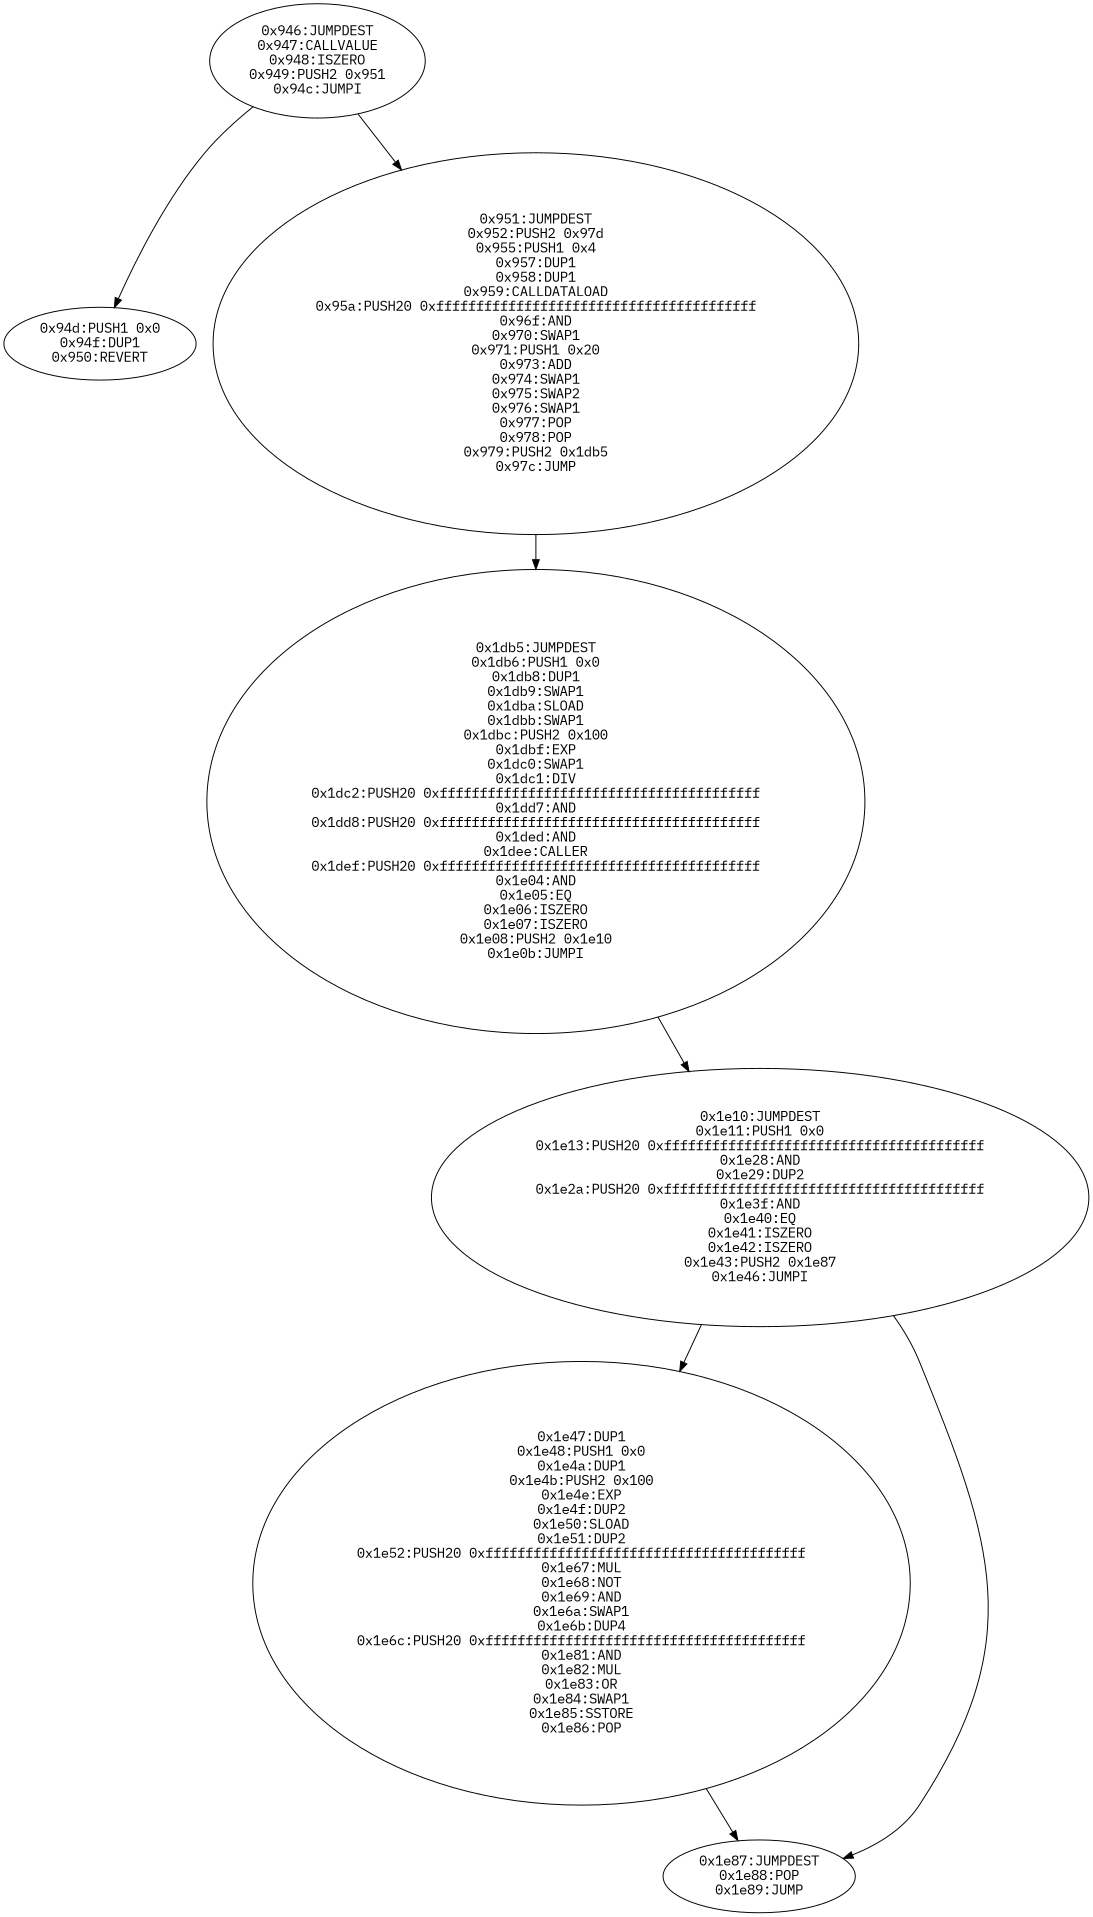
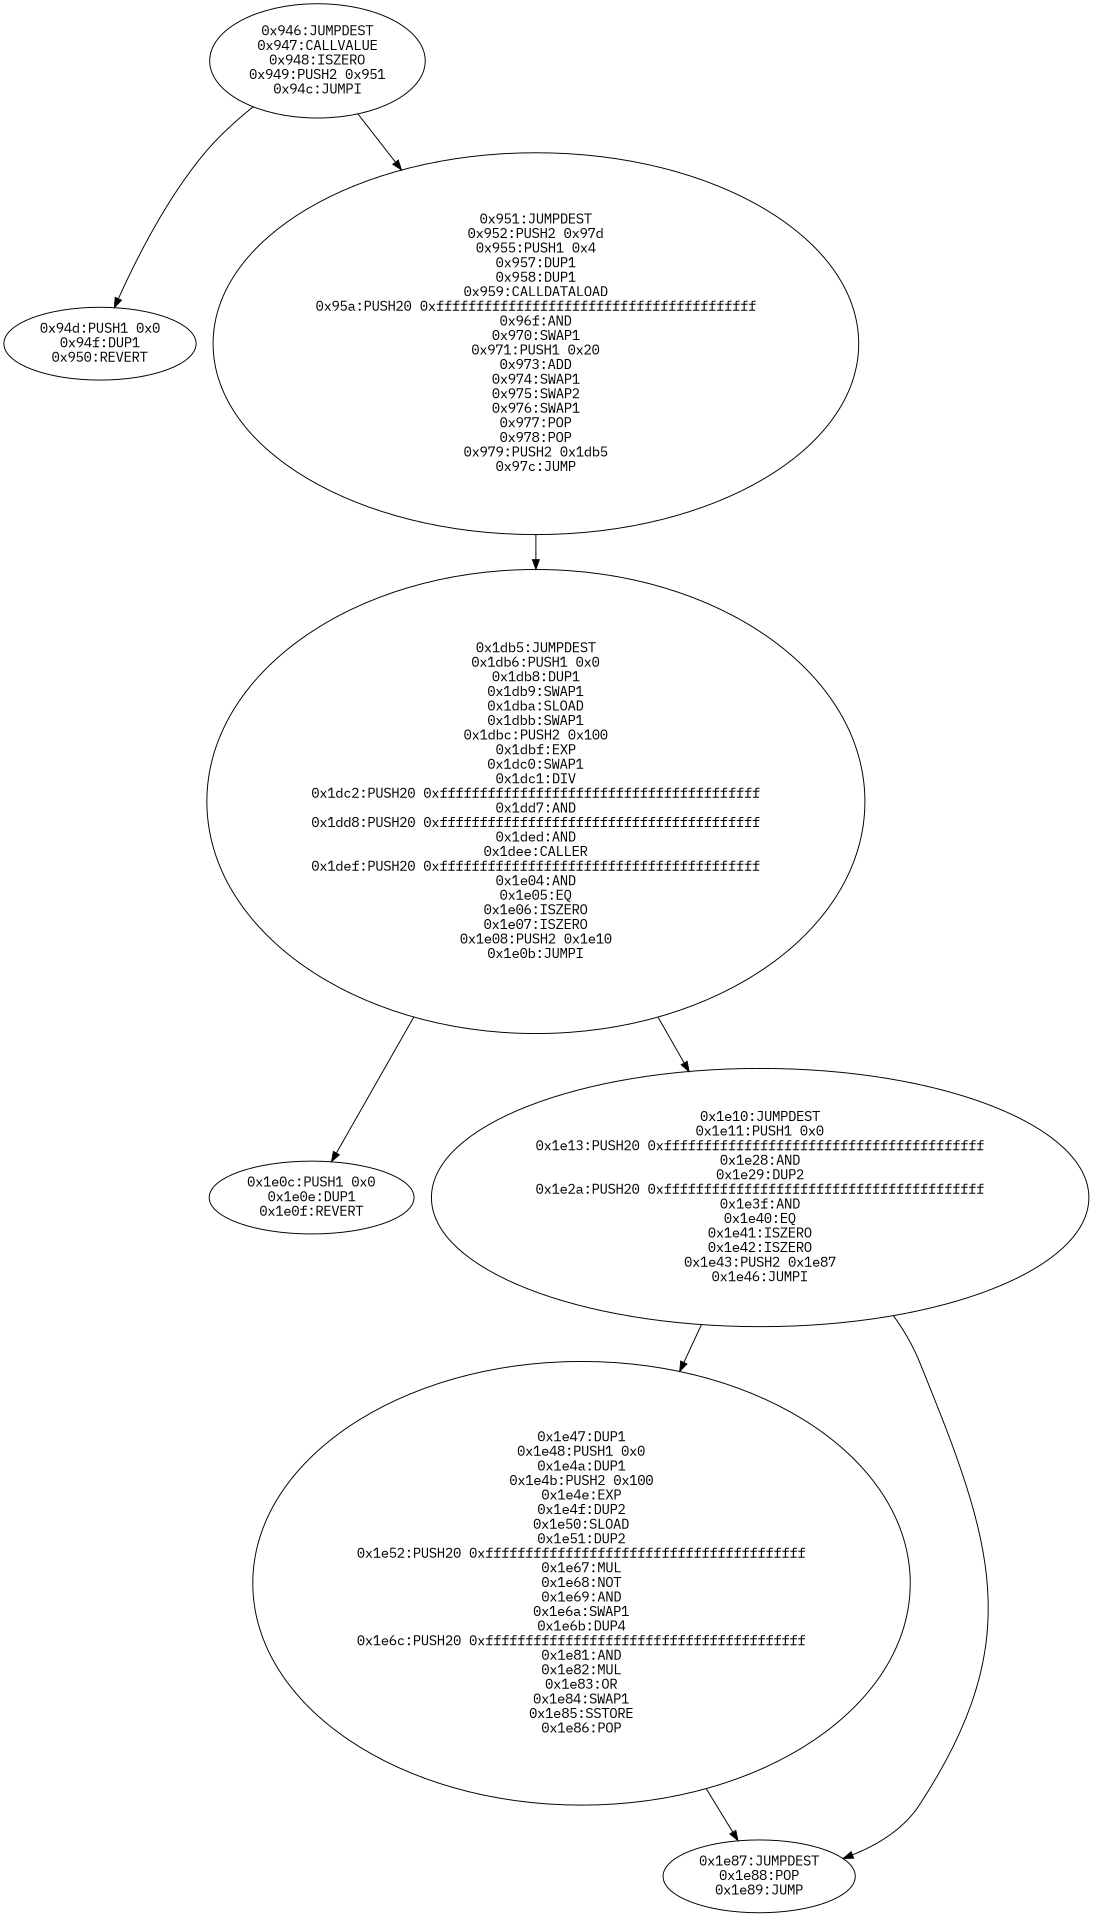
  digraph {
    fontname="IBM Plex Mono"
    node [fontname="IBM Plex Mono"]
    edge [fontname="IBM Plex Mono"]
    n1 [label="0x946:JUMPDEST\n0x947:CALLVALUE\n0x948:ISZERO\n0x949:PUSH2 0x951\n0x94c:JUMPI"]
    n2 [label="0x94d:PUSH1 0x0\n0x94f:DUP1\n0x950:REVERT"]
    n3 [label="0x951:JUMPDEST\n0x952:PUSH2 0x97d\n0x955:PUSH1 0x4\n0x957:DUP1\n0x958:DUP1\n0x959:CALLDATALOAD\n0x95a:PUSH20 0xffffffffffffffffffffffffffffffffffffffff\n0x96f:AND\n0x970:SWAP1\n0x971:PUSH1 0x20\n0x973:ADD\n0x974:SWAP1\n0x975:SWAP2\n0x976:SWAP1\n0x977:POP\n0x978:POP\n0x979:PUSH2 0x1db5\n0x97c:JUMP"]
    n4 [label="0x1db5:JUMPDEST\n0x1db6:PUSH1 0x0\n0x1db8:DUP1\n0x1db9:SWAP1\n0x1dba:SLOAD\n0x1dbb:SWAP1\n0x1dbc:PUSH2 0x100\n0x1dbf:EXP\n0x1dc0:SWAP1\n0x1dc1:DIV\n0x1dc2:PUSH20 0xffffffffffffffffffffffffffffffffffffffff\n0x1dd7:AND\n0x1dd8:PUSH20 0xffffffffffffffffffffffffffffffffffffffff\n0x1ded:AND\n0x1dee:CALLER\n0x1def:PUSH20 0xffffffffffffffffffffffffffffffffffffffff\n0x1e04:AND\n0x1e05:EQ\n0x1e06:ISZERO\n0x1e07:ISZERO\n0x1e08:PUSH2 0x1e10\n0x1e0b:JUMPI"]
+   n5 [label="0x1e0c:PUSH1 0x0\n0x1e0e:DUP1\n0x1e0f:REVERT"]
    n6 [label="0x1e10:JUMPDEST\n0x1e11:PUSH1 0x0\n0x1e13:PUSH20 0xffffffffffffffffffffffffffffffffffffffff\n0x1e28:AND\n0x1e29:DUP2\n0x1e2a:PUSH20 0xffffffffffffffffffffffffffffffffffffffff\n0x1e3f:AND\n0x1e40:EQ\n0x1e41:ISZERO\n0x1e42:ISZERO\n0x1e43:PUSH2 0x1e87\n0x1e46:JUMPI"]
    n7 [label="0x1e47:DUP1\n0x1e48:PUSH1 0x0\n0x1e4a:DUP1\n0x1e4b:PUSH2 0x100\n0x1e4e:EXP\n0x1e4f:DUP2\n0x1e50:SLOAD\n0x1e51:DUP2\n0x1e52:PUSH20 0xffffffffffffffffffffffffffffffffffffffff\n0x1e67:MUL\n0x1e68:NOT\n0x1e69:AND\n0x1e6a:SWAP1\n0x1e6b:DUP4\n0x1e6c:PUSH20 0xffffffffffffffffffffffffffffffffffffffff\n0x1e81:AND\n0x1e82:MUL\n0x1e83:OR\n0x1e84:SWAP1\n0x1e85:SSTORE\n0x1e86:POP"]
    n8 [label="0x1e87:JUMPDEST\n0x1e88:POP\n0x1e89:JUMP"]
    n1 -> n2
    n1 -> n3
    n3 -> n4
+   n4 -> n5
    n4 -> n6
    n6 -> n7
    n6 -> n8
    n7 -> n8
  }
